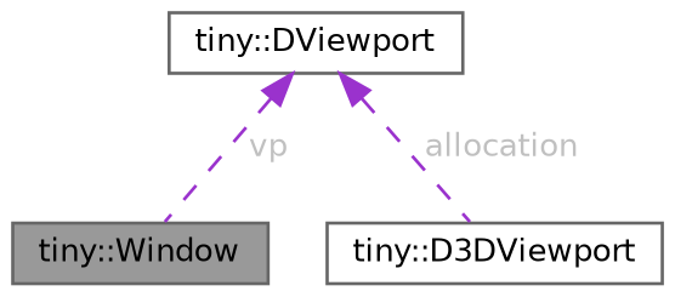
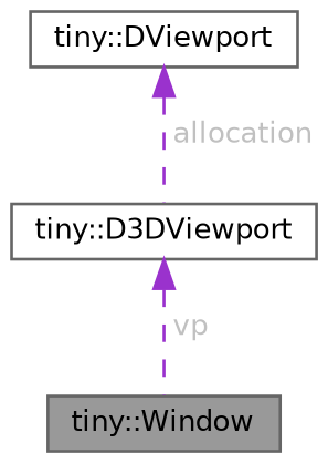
  digraph {
    node [color=gray40 fillcolor=white fontname=Helvetica fontsize=10 shape=box style=filled]
    edge [color=darkorchid3 dir=back fontcolor=grey fontname=Helvetica fontsize=10 labelfontname=Helvetica labelfontsize=10 style=dashed]
    n1 [fillcolor=grey60 fontcolor=black height=0.2 label="tiny::Window" width=0.4]
    n2 [height=0.2 label="tiny::D3DViewport" width=0.4]
    n3 [height=0.2 label="tiny::DViewport" width=0.4]
-   n3 -> n1 [label=" vp"]
+   n2 -> n1 [label=" vp"]
    n3 -> n2 [label=" allocation"]
  }
